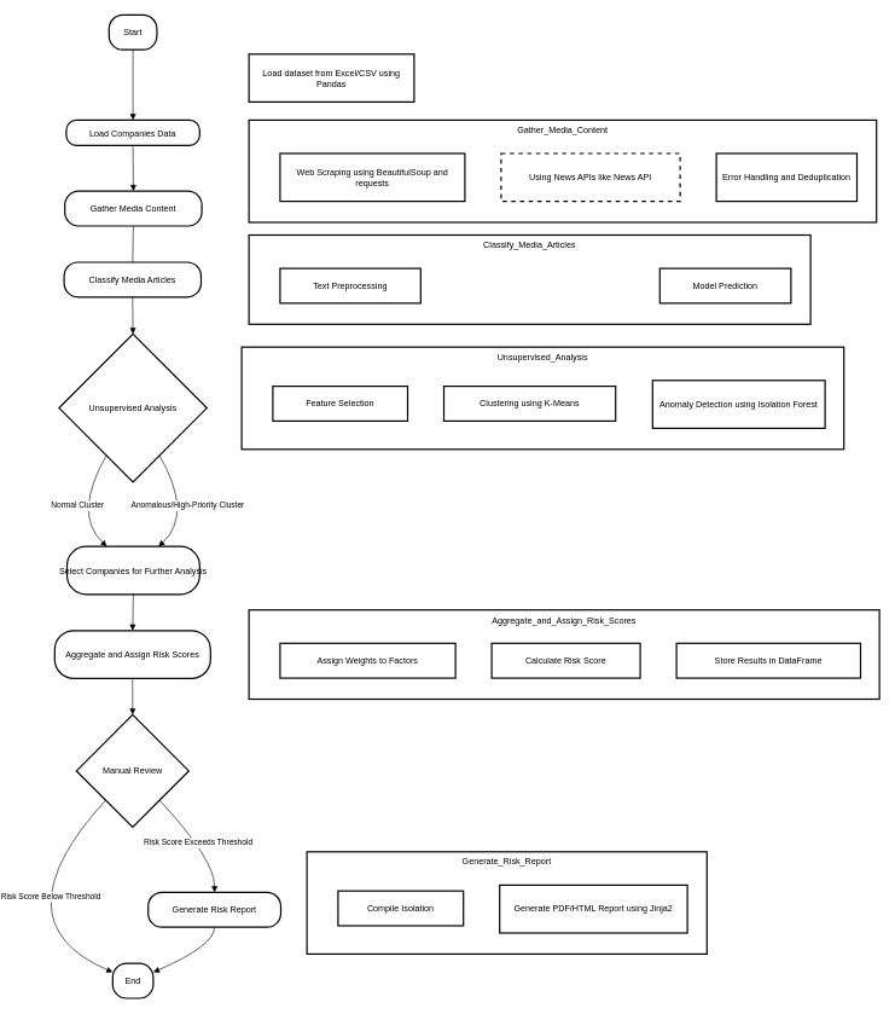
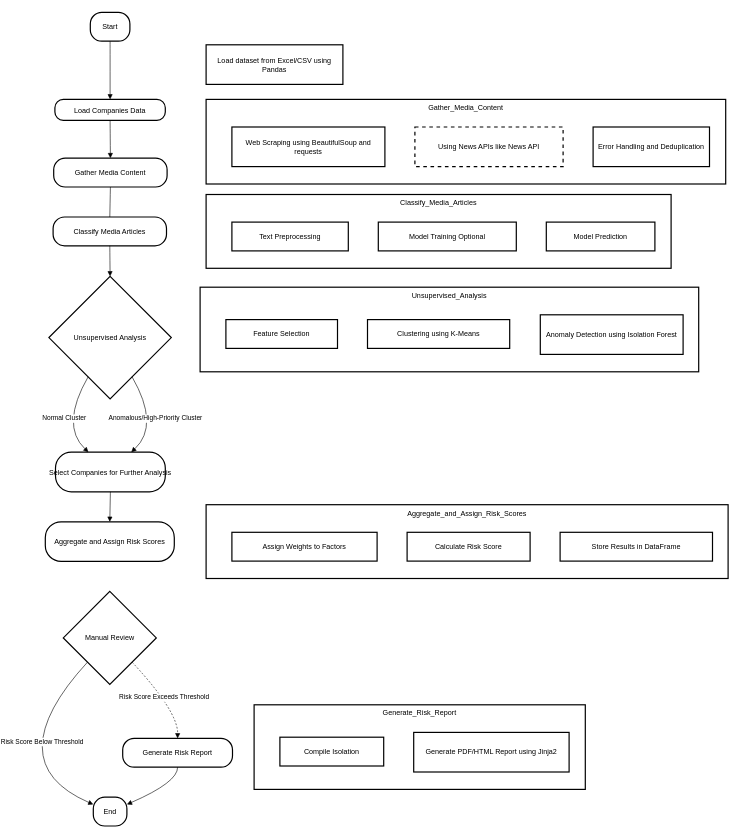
  <mxCell id="0" />
  <mxCell id="1" parent="0" />
  <mxCell id="2" value="Generate_Risk_Report" style="whiteSpace=wrap;strokeWidth=2;verticalAlign=top;" vertex="1" parent="1"><mxGeometry x="373" y="1174" width="552" height="141" as="geometry" /></mxCell>
  <mxCell id="3" value="Compile Isolation" style="whiteSpace=wrap;strokeWidth=2;" vertex="1" parent="2"><mxGeometry x="43" y="54" width="173" height="48" as="geometry" /></mxCell>
  <mxCell id="4" value="Generate PDF/HTML Report using Jinja2" style="whiteSpace=wrap;strokeWidth=2;" vertex="1" parent="2"><mxGeometry x="266" y="46" width="259" height="66" as="geometry" /></mxCell>
  <mxCell id="5" value="Aggregate_and_Assign_Risk_Scores" style="whiteSpace=wrap;strokeWidth=2;verticalAlign=top;" vertex="1" parent="1"><mxGeometry x="293" y="840.5" width="870" height="123" as="geometry" /></mxCell>
  <mxCell id="6" value="Assign Weights to Factors" style="whiteSpace=wrap;strokeWidth=2;" vertex="1" parent="5"><mxGeometry x="43" y="46" width="242" height="48" as="geometry" /></mxCell>
  <mxCell id="7" value="Calculate Risk Score" style="whiteSpace=wrap;strokeWidth=2;" vertex="1" parent="5"><mxGeometry x="335" y="46" width="205" height="48" as="geometry" /></mxCell>
  <mxCell id="8" value="Store Results in DataFrame" style="whiteSpace=wrap;strokeWidth=2;" vertex="1" parent="5"><mxGeometry x="590" y="46" width="254" height="48" as="geometry" /></mxCell>
  <mxCell id="9" value="Unsupervised_Analysis" style="whiteSpace=wrap;strokeWidth=2;verticalAlign=top;" vertex="1" parent="1"><mxGeometry x="283" y="478" width="831" height="141" as="geometry" /></mxCell>
  <mxCell id="10" value="Feature Selection" style="whiteSpace=wrap;strokeWidth=2;" vertex="1" parent="9"><mxGeometry x="43" y="54" width="186" height="48" as="geometry" /></mxCell>
  <mxCell id="11" value="Clustering using K-Means" style="whiteSpace=wrap;strokeWidth=2;" vertex="1" parent="9"><mxGeometry x="279" y="54" width="237" height="48" as="geometry" /></mxCell>
  <mxCell id="12" value="Anomaly Detection using Isolation Forest" style="whiteSpace=wrap;strokeWidth=2;" vertex="1" parent="9"><mxGeometry x="567" y="46" width="238" height="66" as="geometry" /></mxCell>
  <mxCell id="13" value="Classify_Media_Articles" style="whiteSpace=wrap;strokeWidth=2;verticalAlign=top;" vertex="1" parent="1"><mxGeometry x="293" y="323.5" width="775" height="123" as="geometry" /></mxCell>
  <mxCell id="14" value="Text Preprocessing" style="whiteSpace=wrap;strokeWidth=2;" vertex="1" parent="13"><mxGeometry x="43" y="46" width="194" height="48" as="geometry" /></mxCell>
+ <mxCell id="15" value="Model Training Optional" style="whiteSpace=wrap;strokeWidth=2;" vertex="1" parent="13"><mxGeometry x="287" y="46" width="230" height="48" as="geometry" /></mxCell>
  <mxCell id="16" value="Model Prediction" style="whiteSpace=wrap;strokeWidth=2;" vertex="1" parent="13"><mxGeometry x="567" y="46" width="181" height="48" as="geometry" /></mxCell>
  <mxCell id="17" value="Gather_Media_Content" style="whiteSpace=wrap;strokeWidth=2;verticalAlign=top;" vertex="1" parent="1"><mxGeometry x="293" y="165" width="866" height="141" as="geometry" /></mxCell>
  <mxCell id="18" value="Web Scraping using BeautifulSoup and requests" style="whiteSpace=wrap;strokeWidth=2;" vertex="1" parent="17"><mxGeometry x="43" y="46" width="255" height="66" as="geometry" /></mxCell>
  <mxCell id="19" value="Using News APIs like News API" style="whiteSpace=wrap;strokeWidth=2;dashed=1;" vertex="1" parent="17"><mxGeometry x="348" y="46" width="247" height="66" as="geometry" /></mxCell>
  <mxCell id="20" value="Error Handling and Deduplication" style="whiteSpace=wrap;strokeWidth=2;" vertex="1" parent="17"><mxGeometry x="645" y="46" width="194" height="66" as="geometry" /></mxCell>
  <mxCell id="21" value="Start" style="rounded=1;arcSize=40;strokeWidth=2" vertex="1" parent="1"><mxGeometry x="100" y="20" width="66" height="48" as="geometry" /></mxCell>
  <mxCell id="22" value="Load Companies Data" style="rounded=1;arcSize=40;strokeWidth=2" vertex="1" parent="1"><mxGeometry x="41" y="165" width="184" height="35" as="geometry" /></mxCell>
  <mxCell id="23" value="Gather Media Content" style="rounded=1;arcSize=40;strokeWidth=2" vertex="1" parent="1"><mxGeometry x="39" y="263" width="189" height="48" as="geometry" /></mxCell>
  <mxCell id="24" value="Classify Media Articles" style="rounded=1;arcSize=40;strokeWidth=2" vertex="1" parent="1"><mxGeometry x="38" y="361" width="189" height="48" as="geometry" /></mxCell>
  <mxCell id="25" value="Unsupervised Analysis" style="rhombus;strokeWidth=2;whiteSpace=wrap;" vertex="1" parent="1"><mxGeometry x="31" y="460" width="204" height="204" as="geometry" /></mxCell>
  <mxCell id="26" value="Select Companies for Further Analysis" style="rounded=1;arcSize=40;strokeWidth=2" vertex="1" parent="1"><mxGeometry x="42" y="753" width="183" height="66" as="geometry" /></mxCell>
  <mxCell id="27" value="Aggregate and Assign Risk Scores" style="rounded=1;arcSize=40;strokeWidth=2" vertex="1" parent="1"><mxGeometry x="25" y="869" width="215" height="66" as="geometry" /></mxCell>
  <mxCell id="28" value="Manual Review" style="rhombus;strokeWidth=2;whiteSpace=wrap;" vertex="1" parent="1"><mxGeometry x="55" y="985" width="155" height="155" as="geometry" /></mxCell>
  <mxCell id="29" value="Generate Risk Report" style="rounded=1;arcSize=40;strokeWidth=2" vertex="1" parent="1"><mxGeometry x="154" y="1230" width="183" height="48" as="geometry" /></mxCell>
  <mxCell id="30" value="End" style="rounded=1;arcSize=40;strokeWidth=2" vertex="1" parent="1"><mxGeometry x="105" y="1328" width="56" height="48" as="geometry" /></mxCell>
  <mxCell id="31" value="" style="curved=1;startArrow=none;endArrow=block;exitX=0.5;exitY=1.01;entryX=0.5;entryY=0;rounded=0;" edge="1" parent="1" source="21" target="22"><mxGeometry relative="1" as="geometry"><Array as="points" /></mxGeometry></mxCell>
  <mxCell id="32" value="" style="curved=1;startArrow=none;endArrow=block;exitX=0.5;exitY=1;entryX=0.5;entryY=0;rounded=0;" edge="1" parent="1" source="22" target="23"><mxGeometry relative="1" as="geometry"><Array as="points" /></mxGeometry></mxCell>
  <mxCell id="33" value="" style="curved=1;startArrow=none;endArrow=none;exitX=0.5;exitY=1.01;entryX=0.5;entryY=0.01;rounded=0;" edge="1" parent="1" source="23" target="24"><mxGeometry relative="1" as="geometry"><Array as="points" /></mxGeometry></mxCell>
  <mxCell id="34" value="" style="curved=1;startArrow=none;endArrow=block;exitX=0.5;exitY=1.01;entryX=0.5;entryY=0;rounded=0;" edge="1" parent="1" source="24" target="25"><mxGeometry relative="1" as="geometry"><Array as="points" /></mxGeometry></mxCell>
  <mxCell id="35" value="Normal Cluster" style="curved=1;startArrow=none;endArrow=block;exitX=0.22;exitY=1;entryX=0.3;entryY=0;rounded=0;" edge="1" parent="1" source="25" target="26"><mxGeometry relative="1" as="geometry"><Array as="points"><mxPoint x="50" y="708" /></Array></mxGeometry></mxCell>
  <mxCell id="36" value="Anomalous/High-Priority Cluster" style="curved=1;startArrow=none;endArrow=block;exitX=0.78;exitY=1;entryX=0.69;entryY=0;rounded=0;" edge="1" parent="1" source="25" target="26"><mxGeometry relative="1" as="geometry"><Array as="points"><mxPoint x="216" y="708" /></Array></mxGeometry></mxCell>
  <mxCell id="37" value="" style="curved=1;startArrow=none;endArrow=block;exitX=0.5;exitY=1;entryX=0.5;entryY=0;rounded=0;" edge="1" parent="1" source="26" target="27"><mxGeometry relative="1" as="geometry"><Array as="points" /></mxGeometry></mxCell>
- <mxCell id="38" value="" style="curved=1;startArrow=none;endArrow=block;exitX=0.5;exitY=1;entryX=0.5;entryY=0;rounded=0;" edge="1" parent="1" source="27" target="28"><mxGeometry relative="1" as="geometry"><Array as="points" /></mxGeometry></mxCell>
- <mxCell id="39" value="Risk Score Exceeds Threshold" style="curved=1;startArrow=none;endArrow=block;exitX=0.96;exitY=1;entryX=0.5;entryY=-0.01;rounded=0;" edge="1" parent="1" source="28" target="29"><mxGeometry relative="1" as="geometry"><Array as="points"><mxPoint x="246" y="1185" /></Array></mxGeometry></mxCell>
+ <mxCell id="39" value="Risk Score Exceeds Threshold" style="curved=1;startArrow=none;endArrow=block;exitX=0.96;exitY=1;entryX=0.5;entryY=-0.01;rounded=0;dashed=1;" edge="1" parent="1" source="28" target="29"><mxGeometry relative="1" as="geometry"><Array as="points"><mxPoint x="246" y="1185" /></Array></mxGeometry></mxCell>
  <mxCell id="40" value="Risk Score Below Threshold" style="curved=1;startArrow=none;endArrow=block;exitX=0.04;exitY=1;entryX=0;entryY=0.25;rounded=0;" edge="1" parent="1" source="28" target="30"><mxGeometry relative="1" as="geometry"><Array as="points"><mxPoint x="20" y="1185" /><mxPoint x="20" y="1303" /></Array></mxGeometry></mxCell>
  <mxCell id="41" value="" style="curved=1;startArrow=none;endArrow=block;exitX=0.5;exitY=1;entryX=1;entryY=0.25;rounded=0;" edge="1" parent="1" source="29" target="30"><mxGeometry relative="1" as="geometry"><Array as="points"><mxPoint x="246" y="1303" /></Array></mxGeometry></mxCell>
  <mxCell id="42" value="Load dataset from Excel/CSV using Pandas" style="whiteSpace=wrap;strokeWidth=2;" vertex="1" parent="1"><mxGeometry x="293" y="74" width="228" height="66" as="geometry" /></mxCell>
